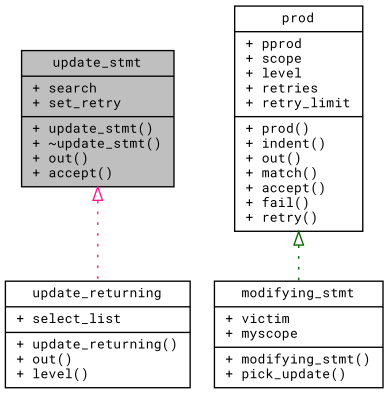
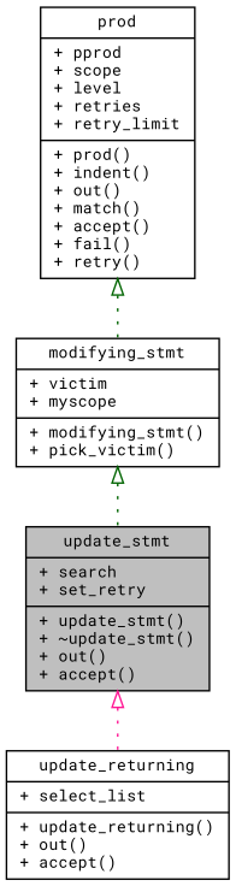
  digraph {
    fontname="Roboto Mono"
    node [color=black fillcolor=white fontname="Roboto Mono" fontsize=10 shape=record style=filled]
    edge [arrowtail=onormal color=darkgreen dir=back fontname="Roboto Mono" fontsize=10 labelfontname=Helvetica labelfontsize=10 style=dotted]
    n1 [fillcolor=grey75 fontcolor=black height=0.2 label="{update_stmt\n|+ search\l+ set_retry\l|+ update_stmt()\l+ ~update_stmt()\l+ out()\l+ accept()\l}" width=0.4]
-   n2 [height=0.2 label="{update_returning\n|+ select_list\l|+ update_returning()\l+ out()\l+ level()\l}" width=0.4]
-   n3 [height=0.2 label="{modifying_stmt\n|+ victim\l+ myscope\l|+ modifying_stmt()\l+ pick_update()\l}" width=0.4]
+   n2 [height=0.2 label="{update_returning\n|+ select_list\l|+ update_returning()\l+ out()\l+ accept()\l}" width=0.4]
+   n3 [height=0.2 label="{modifying_stmt\n|+ victim\l+ myscope\l|+ modifying_stmt()\l+ pick_victim()\l}" width=0.4]
    n4 [height=0.2 label="{prod\n|+ pprod\l+ scope\l+ level\l+ retries\l+ retry_limit\l|+ prod()\l+ indent()\l+ out()\l+ match()\l+ accept()\l+ fail()\l+ retry()\l}" width=0.4]
    n1 -> n2 [color=deeppink]
+   n3 -> n1
    n4 -> n3
  }
